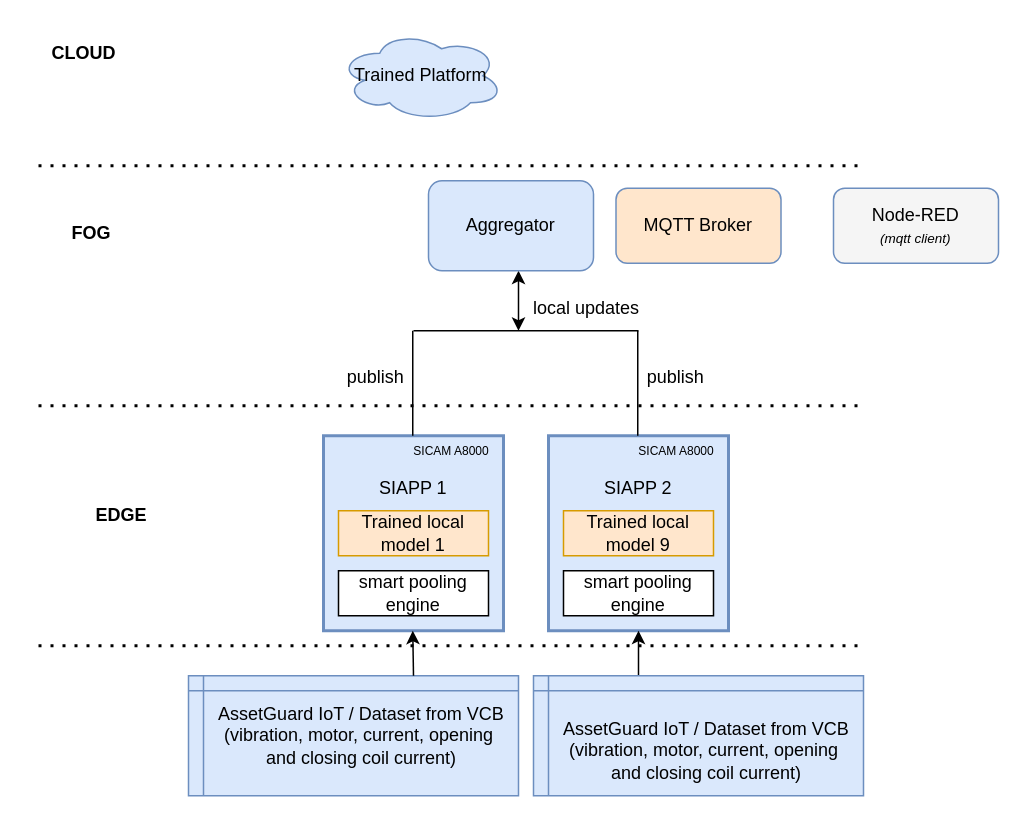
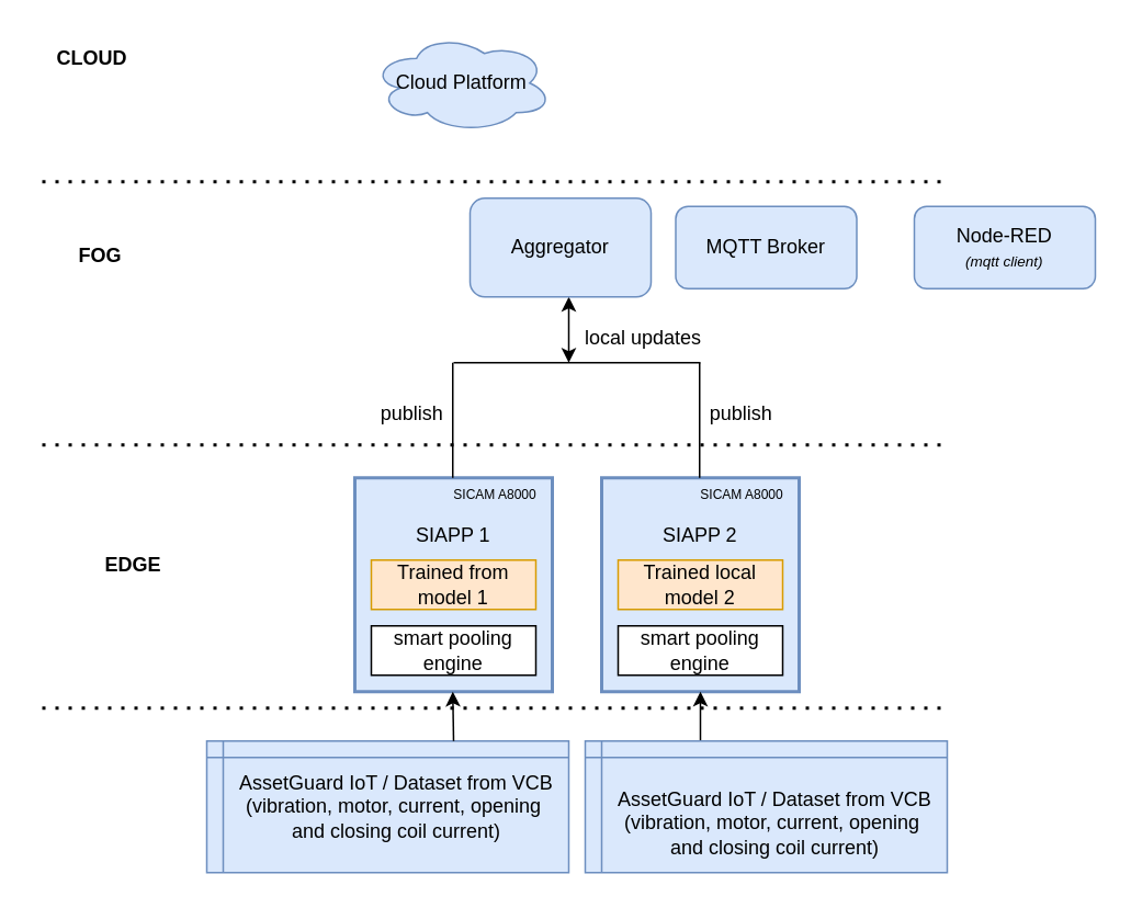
  <mxCell id="0" />
  <mxCell id="1" parent="0" />
  <mxCell id="2" value="" style="endArrow=none;dashed=1;html=1;dashPattern=1 3;strokeWidth=2;rounded=0;strokeColor=#000000;" parent="1" edge="1"><mxGeometry width="50" height="50" relative="1" as="geometry"><mxPoint x="25" y="270" as="sourcePoint" /><mxPoint x="575" y="270" as="targetPoint" /></mxGeometry></mxCell>
  <mxCell id="3" value="" style="endArrow=none;dashed=1;html=1;dashPattern=1 3;strokeWidth=2;rounded=0;strokeColor=#000000;" parent="1" edge="1"><mxGeometry width="50" height="50" relative="1" as="geometry"><mxPoint x="25" y="110" as="sourcePoint" /><mxPoint x="575" y="110" as="targetPoint" /></mxGeometry></mxCell>
  <mxCell id="4" value="" style="endArrow=none;dashed=1;html=1;dashPattern=1 3;strokeWidth=2;rounded=0;strokeColor=#000000;" parent="1" edge="1"><mxGeometry width="50" height="50" relative="1" as="geometry"><mxPoint x="25" y="430" as="sourcePoint" /><mxPoint x="575" y="430" as="targetPoint" /></mxGeometry></mxCell>
  <mxCell id="5" value="&lt;b&gt;EDGE&lt;/b&gt;" style="text;html=1;align=center;verticalAlign=middle;resizable=0;points=[];autosize=1;strokeColor=none;fillColor=none;" parent="1" vertex="1"><mxGeometry x="50" y="328" width="60" height="30" as="geometry" /></mxCell>
  <mxCell id="6" value="&lt;b&gt;FOG&lt;/b&gt;" style="text;html=1;align=center;verticalAlign=middle;resizable=0;points=[];autosize=1;strokeColor=none;fillColor=none;" parent="1" vertex="1"><mxGeometry x="35" y="140" width="50" height="30" as="geometry" /></mxCell>
  <mxCell id="7" value="&lt;b&gt;CLOUD&lt;/b&gt;" style="text;html=1;align=center;verticalAlign=middle;resizable=0;points=[];autosize=1;strokeColor=none;fillColor=none;" parent="1" vertex="1"><mxGeometry x="20" y="20" width="70" height="30" as="geometry" /></mxCell>
  <mxCell id="8" value="" style="rounded=0;whiteSpace=wrap;html=1;fillColor=#dae8fc;strokeColor=#6c8ebf;glass=0;strokeWidth=2;" parent="1" vertex="1"><mxGeometry x="215" y="290" width="120" height="130" as="geometry" /></mxCell>
  <mxCell id="9" value="SICAM A8000" style="text;html=1;align=center;verticalAlign=middle;resizable=0;points=[];autosize=1;strokeColor=none;fillColor=none;fontSize=8;" parent="1" vertex="1"><mxGeometry x="265" y="290" width="70" height="20" as="geometry" /></mxCell>
  <mxCell id="10" value="" style="rounded=0;whiteSpace=wrap;html=1;fillColor=#dae8fc;strokeColor=#6c8ebf;glass=0;strokeWidth=2;" parent="1" vertex="1"><mxGeometry x="365" y="290" width="120" height="130" as="geometry" /></mxCell>
  <mxCell id="11" value="SICAM A8000" style="text;html=1;align=center;verticalAlign=middle;resizable=0;points=[];autosize=1;strokeColor=none;fillColor=none;fontSize=8;" parent="1" vertex="1"><mxGeometry x="415" y="290" width="70" height="20" as="geometry" /></mxCell>
  <mxCell id="12" value="" style="endArrow=none;html=1;rounded=0;" parent="1" edge="1"><mxGeometry width="50" height="50" relative="1" as="geometry"><mxPoint x="424.5" y="290" as="sourcePoint" /><mxPoint x="424.5" y="220" as="targetPoint" /></mxGeometry></mxCell>
  <mxCell id="13" value="" style="endArrow=none;html=1;rounded=0;" parent="1" edge="1"><mxGeometry width="50" height="50" relative="1" as="geometry"><mxPoint x="274.5" y="290" as="sourcePoint" /><mxPoint x="274.5" y="220" as="targetPoint" /></mxGeometry></mxCell>
  <mxCell id="14" value="" style="endArrow=none;html=1;rounded=0;" parent="1" edge="1"><mxGeometry width="50" height="50" relative="1" as="geometry"><mxPoint x="275" y="220" as="sourcePoint" /><mxPoint x="425" y="220" as="targetPoint" /></mxGeometry></mxCell>
  <mxCell id="15" value="" style="endArrow=classic;startArrow=classic;html=1;rounded=0;" parent="1" edge="1"><mxGeometry width="50" height="50" relative="1" as="geometry"><mxPoint x="345" y="220" as="sourcePoint" /><mxPoint x="345" y="180" as="targetPoint" /></mxGeometry></mxCell>
- <mxCell id="16" value="MQTT Broker" style="rounded=1;whiteSpace=wrap;html=1;fillColor=#ffe6cc;strokeColor=#6c8ebf;" parent="1" vertex="1"><mxGeometry x="410" y="125" width="110" height="50" as="geometry" /></mxCell>
- <mxCell id="17" value="Trained Platform" style="ellipse;shape=cloud;whiteSpace=wrap;html=1;fillColor=#dae8fc;strokeColor=#6c8ebf;" parent="1" vertex="1"><mxGeometry x="225" y="20" width="110" height="60" as="geometry" /></mxCell>
+ <mxCell id="16" value="MQTT Broker" style="rounded=1;whiteSpace=wrap;html=1;fillColor=#dae8fc;strokeColor=#6c8ebf;" parent="1" vertex="1"><mxGeometry x="410" y="125" width="110" height="50" as="geometry" /></mxCell>
+ <mxCell id="17" value="Cloud Platform" style="ellipse;shape=cloud;whiteSpace=wrap;html=1;fillColor=#dae8fc;strokeColor=#6c8ebf;" parent="1" vertex="1"><mxGeometry x="225" y="20" width="110" height="60" as="geometry" /></mxCell>
  <mxCell id="18" value="" style="endArrow=classic;html=1;rounded=0;" parent="1" edge="1"><mxGeometry width="50" height="50" relative="1" as="geometry"><mxPoint x="425" y="460" as="sourcePoint" /><mxPoint x="425" y="420" as="targetPoint" /></mxGeometry></mxCell>
  <mxCell id="19" value="local updates" style="text;html=1;align=center;verticalAlign=middle;resizable=0;points=[];autosize=1;strokeColor=none;fillColor=none;" parent="1" vertex="1"><mxGeometry x="345" y="190" width="90" height="30" as="geometry" /></mxCell>
- <mxCell id="20" value="Trained local model 1" style="rounded=0;whiteSpace=wrap;html=1;fillColor=#ffe6cc;strokeColor=#d79b00;" parent="1" vertex="1"><mxGeometry x="225" y="340" width="100" height="30" as="geometry" /></mxCell>
- <mxCell id="21" value="Trained local model 9" style="rounded=0;whiteSpace=wrap;html=1;fillColor=#ffe6cc;strokeColor=#d79b00;" parent="1" vertex="1"><mxGeometry x="375" y="340" width="100" height="30" as="geometry" /></mxCell>
+ <mxCell id="20" value="Trained from model 1" style="rounded=0;whiteSpace=wrap;html=1;fillColor=#ffe6cc;strokeColor=#d79b00;" parent="1" vertex="1"><mxGeometry x="225" y="340" width="100" height="30" as="geometry" /></mxCell>
+ <mxCell id="21" value="Trained local model 2" style="rounded=0;whiteSpace=wrap;html=1;fillColor=#ffe6cc;strokeColor=#d79b00;" parent="1" vertex="1"><mxGeometry x="375" y="340" width="100" height="30" as="geometry" /></mxCell>
  <mxCell id="22" value="smart pooling engine" style="whiteSpace=wrap;html=1;" parent="1" vertex="1"><mxGeometry x="225" y="380" width="100" height="30" as="geometry" /></mxCell>
  <mxCell id="23" value="SIAPP 1" style="text;html=1;align=center;verticalAlign=middle;whiteSpace=wrap;rounded=0;" parent="1" vertex="1"><mxGeometry x="245" y="310" width="60" height="30" as="geometry" /></mxCell>
  <mxCell id="24" value="smart pooling engine" style="whiteSpace=wrap;html=1;" parent="1" vertex="1"><mxGeometry x="375" y="380" width="100" height="30" as="geometry" /></mxCell>
  <mxCell id="25" value="SIAPP 2" style="text;html=1;align=center;verticalAlign=middle;whiteSpace=wrap;rounded=0;" parent="1" vertex="1"><mxGeometry x="395" y="310" width="60" height="30" as="geometry" /></mxCell>
- <mxCell id="26" value="Node-RED&lt;div&gt;&lt;i&gt;&lt;font style=&quot;font-size: 9px;&quot;&gt;(mqtt client)&lt;/font&gt;&lt;/i&gt;&lt;/div&gt;" style="rounded=1;whiteSpace=wrap;html=1;fillColor=#f5f5f5;strokeColor=#6c8ebf;" parent="1" vertex="1"><mxGeometry x="555" y="125" width="110" height="50" as="geometry" /></mxCell>
+ <mxCell id="26" value="Node-RED&lt;div&gt;&lt;i&gt;&lt;font style=&quot;font-size: 9px;&quot;&gt;(mqtt client)&lt;/font&gt;&lt;/i&gt;&lt;/div&gt;" style="rounded=1;whiteSpace=wrap;html=1;fillColor=#dae8fc;strokeColor=#6c8ebf;" parent="1" vertex="1"><mxGeometry x="555" y="125" width="110" height="50" as="geometry" /></mxCell>
  <mxCell id="27" value="publish" style="text;html=1;align=center;verticalAlign=middle;whiteSpace=wrap;rounded=0;" parent="1" vertex="1"><mxGeometry x="435" y="250" width="30" as="geometry" /></mxCell>
  <mxCell id="28" value="publish" style="text;html=1;align=center;verticalAlign=middle;whiteSpace=wrap;rounded=0;" parent="1" vertex="1"><mxGeometry x="235" y="250" width="30" as="geometry" /></mxCell>
  <mxCell id="29" value="" style="shape=internalStorage;whiteSpace=wrap;html=1;backgroundOutline=1;fillColor=#dae8fc;strokeColor=#6c8ebf;movable=1;resizable=1;rotatable=1;deletable=1;editable=1;locked=0;connectable=1;dx=10;dy=10;" parent="1" vertex="1"><mxGeometry x="125" y="450" width="220" height="80" as="geometry" /></mxCell>
  <mxCell id="30" value="AssetGuard IoT / Dataset from VCB&lt;div&gt;(vibration, motor, current, opening&amp;nbsp;&lt;/div&gt;&lt;div&gt;and&amp;nbsp;&lt;span style=&quot;background-color: transparent; color: light-dark(rgb(0, 0, 0), rgb(255, 255, 255));&quot;&gt;closing coil current)&lt;/span&gt;&lt;/div&gt;" style="text;html=1;align=center;verticalAlign=middle;resizable=1;points=[];autosize=1;strokeColor=none;fillColor=none;movable=1;rotatable=1;deletable=1;editable=1;locked=0;connectable=1;" parent="1" vertex="1"><mxGeometry x="135" y="460" width="210" height="60" as="geometry" /></mxCell>
  <mxCell id="31" value="Aggregator" style="rounded=1;whiteSpace=wrap;html=1;fillColor=#dae8fc;strokeColor=#6c8ebf;" parent="1" vertex="1"><mxGeometry x="285" y="120" width="110" height="60" as="geometry" /></mxCell>
  <mxCell id="32" value="" style="shape=internalStorage;whiteSpace=wrap;html=1;backgroundOutline=1;fillColor=#dae8fc;strokeColor=#6c8ebf;movable=1;resizable=1;rotatable=1;deletable=1;editable=1;locked=0;connectable=1;dx=10;dy=10;" parent="1" vertex="1"><mxGeometry x="355" y="450" width="220" height="80" as="geometry" /></mxCell>
  <mxCell id="33" value="" style="endArrow=classic;html=1;rounded=0;" parent="1" edge="1"><mxGeometry width="50" height="50" relative="1" as="geometry"><mxPoint x="275" y="450" as="sourcePoint" /><mxPoint x="274.5" y="420" as="targetPoint" /></mxGeometry></mxCell>
  <mxCell id="34" value="AssetGuard IoT / Dataset from VCB&lt;div&gt;(vibration, motor, current, opening&amp;nbsp;&lt;/div&gt;&lt;div&gt;and&amp;nbsp;&lt;span style=&quot;background-color: transparent; color: light-dark(rgb(0, 0, 0), rgb(255, 255, 255));&quot;&gt;closing coil current)&lt;/span&gt;&lt;/div&gt;" style="text;html=1;align=center;verticalAlign=middle;resizable=0;points=[];autosize=1;strokeColor=none;fillColor=none;" parent="1" vertex="1"><mxGeometry x="365" y="470" width="210" height="60" as="geometry" /></mxCell>
